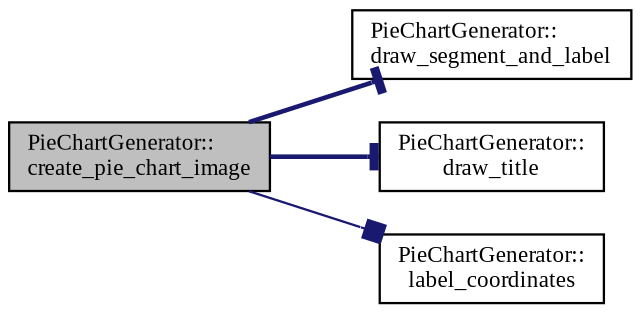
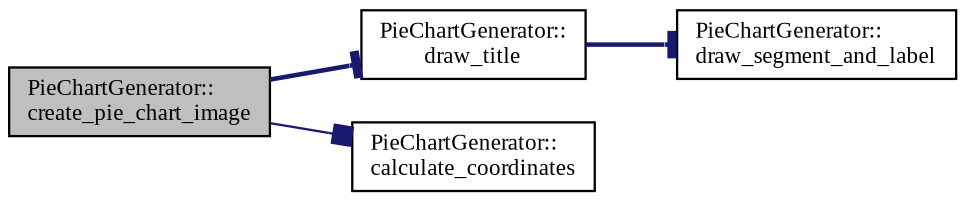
  digraph {
    fontname="Liberation Serif"
    rankdir=LR
    node [color=black fillcolor=white fontname="Liberation Serif" fontsize=10 shape=record style=filled]
    edge [arrowhead=tee color=midnightblue fontname="Liberation Serif" fontsize=10 labelfontname=Helvetica labelfontsize=10 style=bold]
    n1 [fillcolor=grey75 fontcolor=black height=0.2 label="PieChartGenerator::\lcreate_pie_chart_image" width=0.4]
    n2 [height=0.2 label="PieChartGenerator::\ldraw_segment_and_label" width=0.4]
    n3 [height=0.2 label="PieChartGenerator::\ldraw_title" width=0.4]
-   n4 [height=0.2 label="PieChartGenerator::\llabel_coordinates" width=0.4]
-   n1 -> n2
+   n4 [height=0.2 label="PieChartGenerator::\lcalculate_coordinates" width=0.4]
+   n3 -> n2
    n1 -> n3
    n1 -> n4 [arrowhead=box style=solid]
  }
